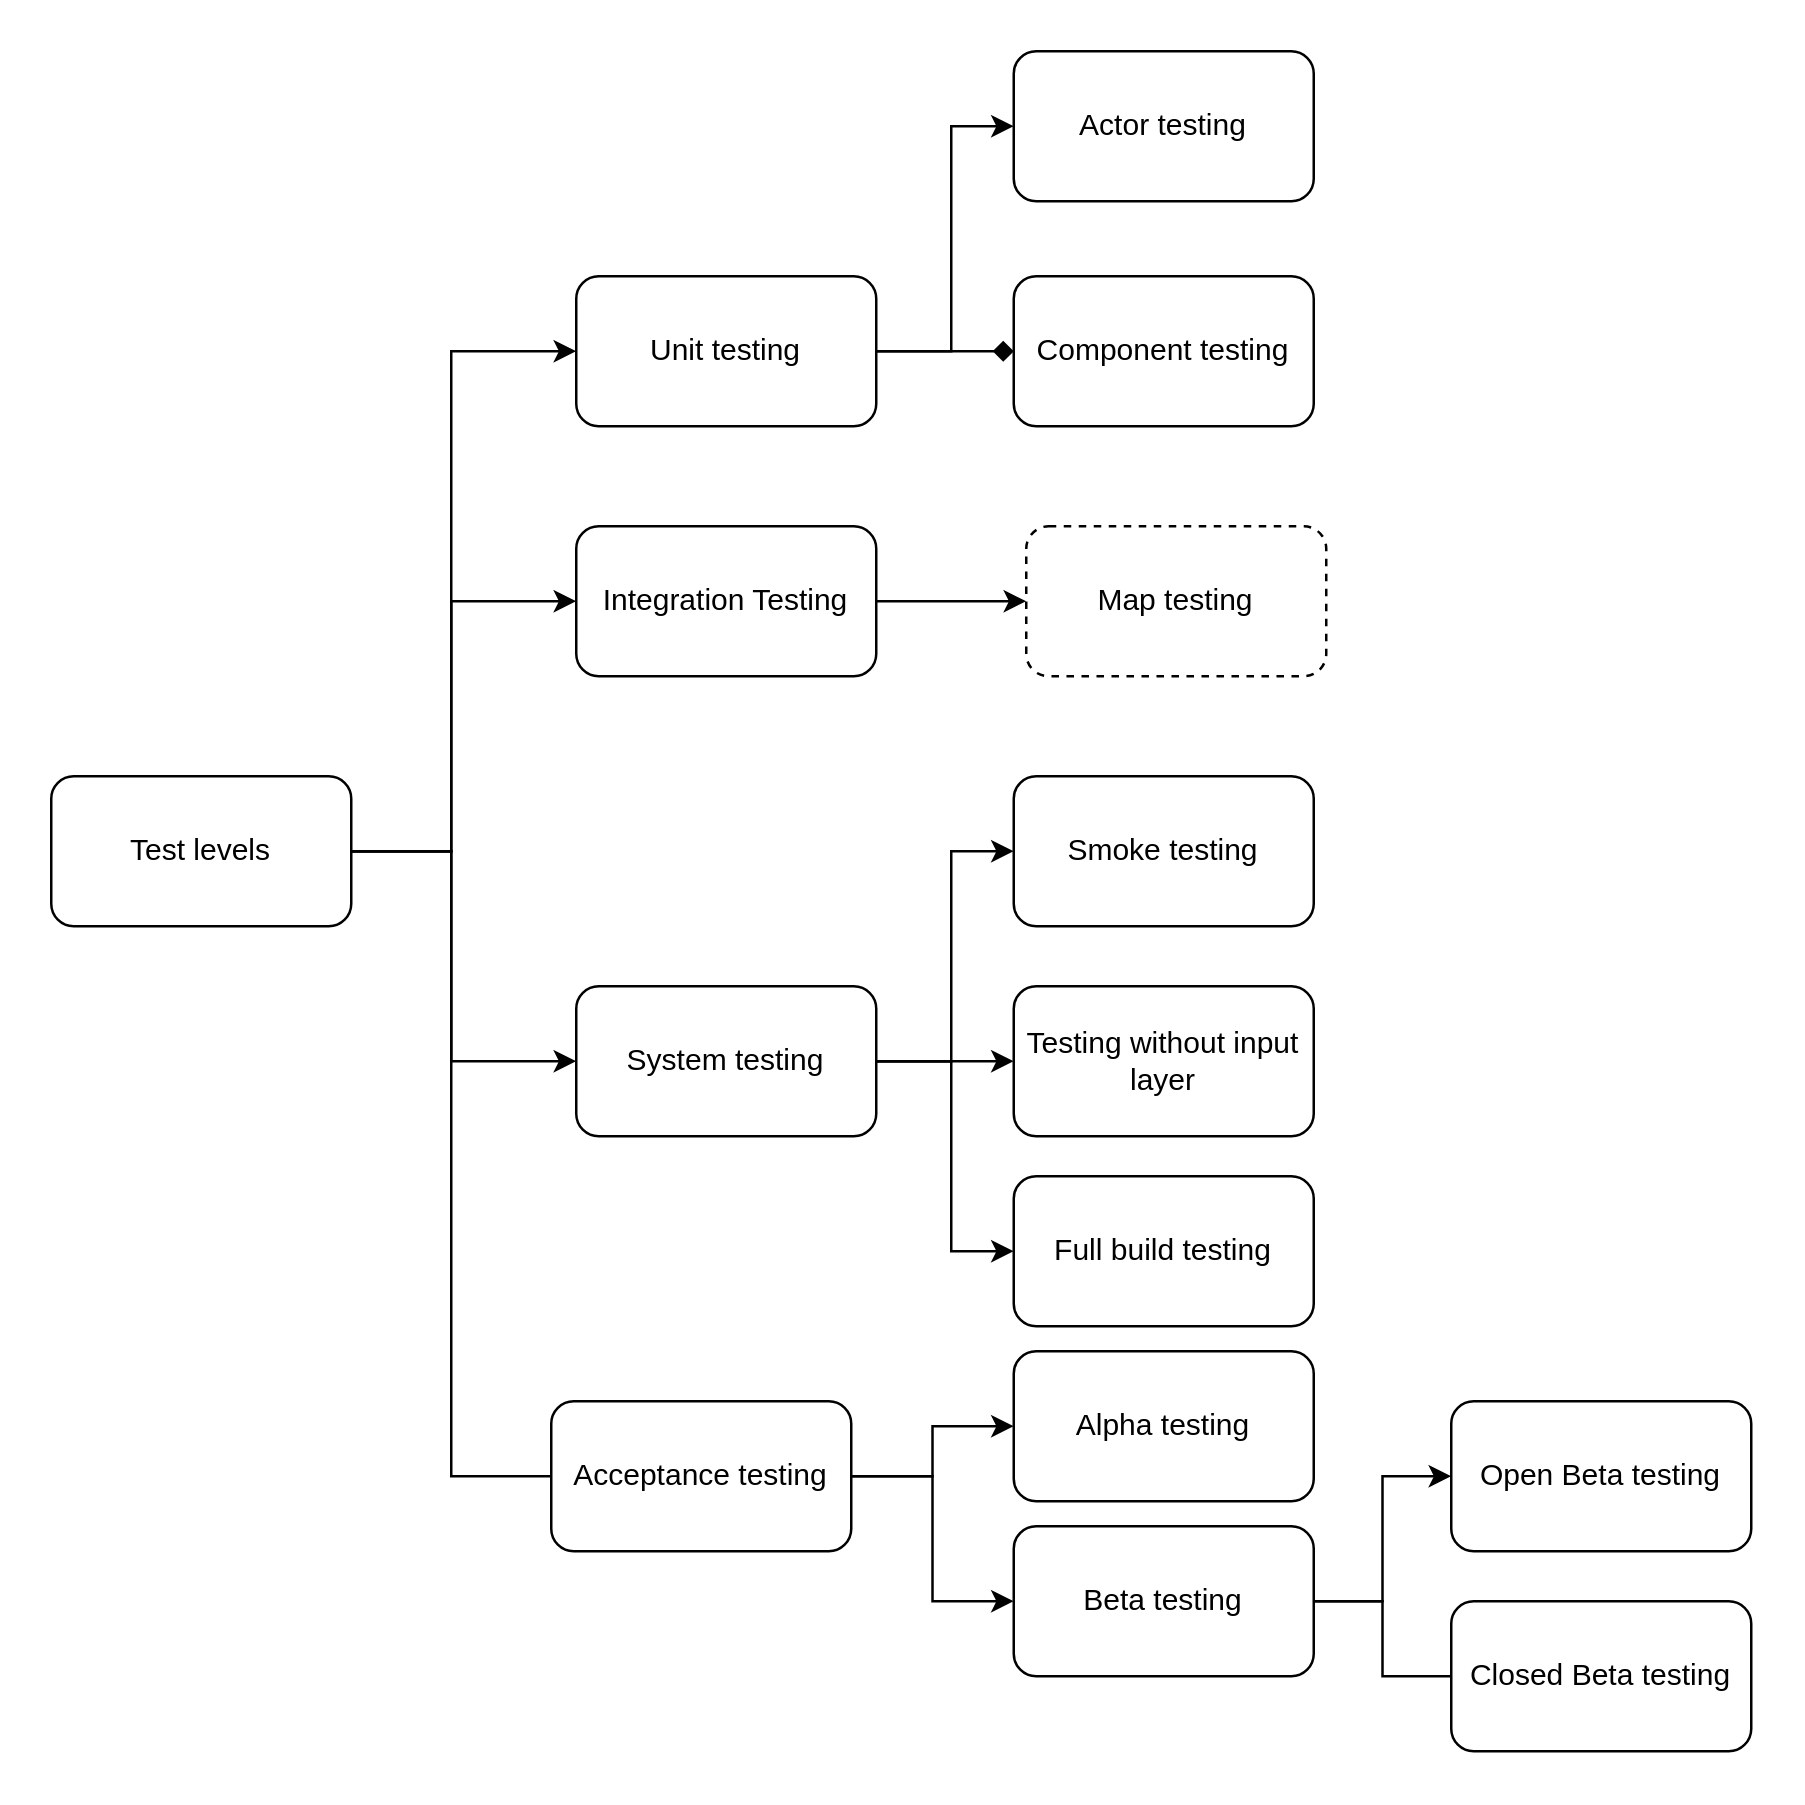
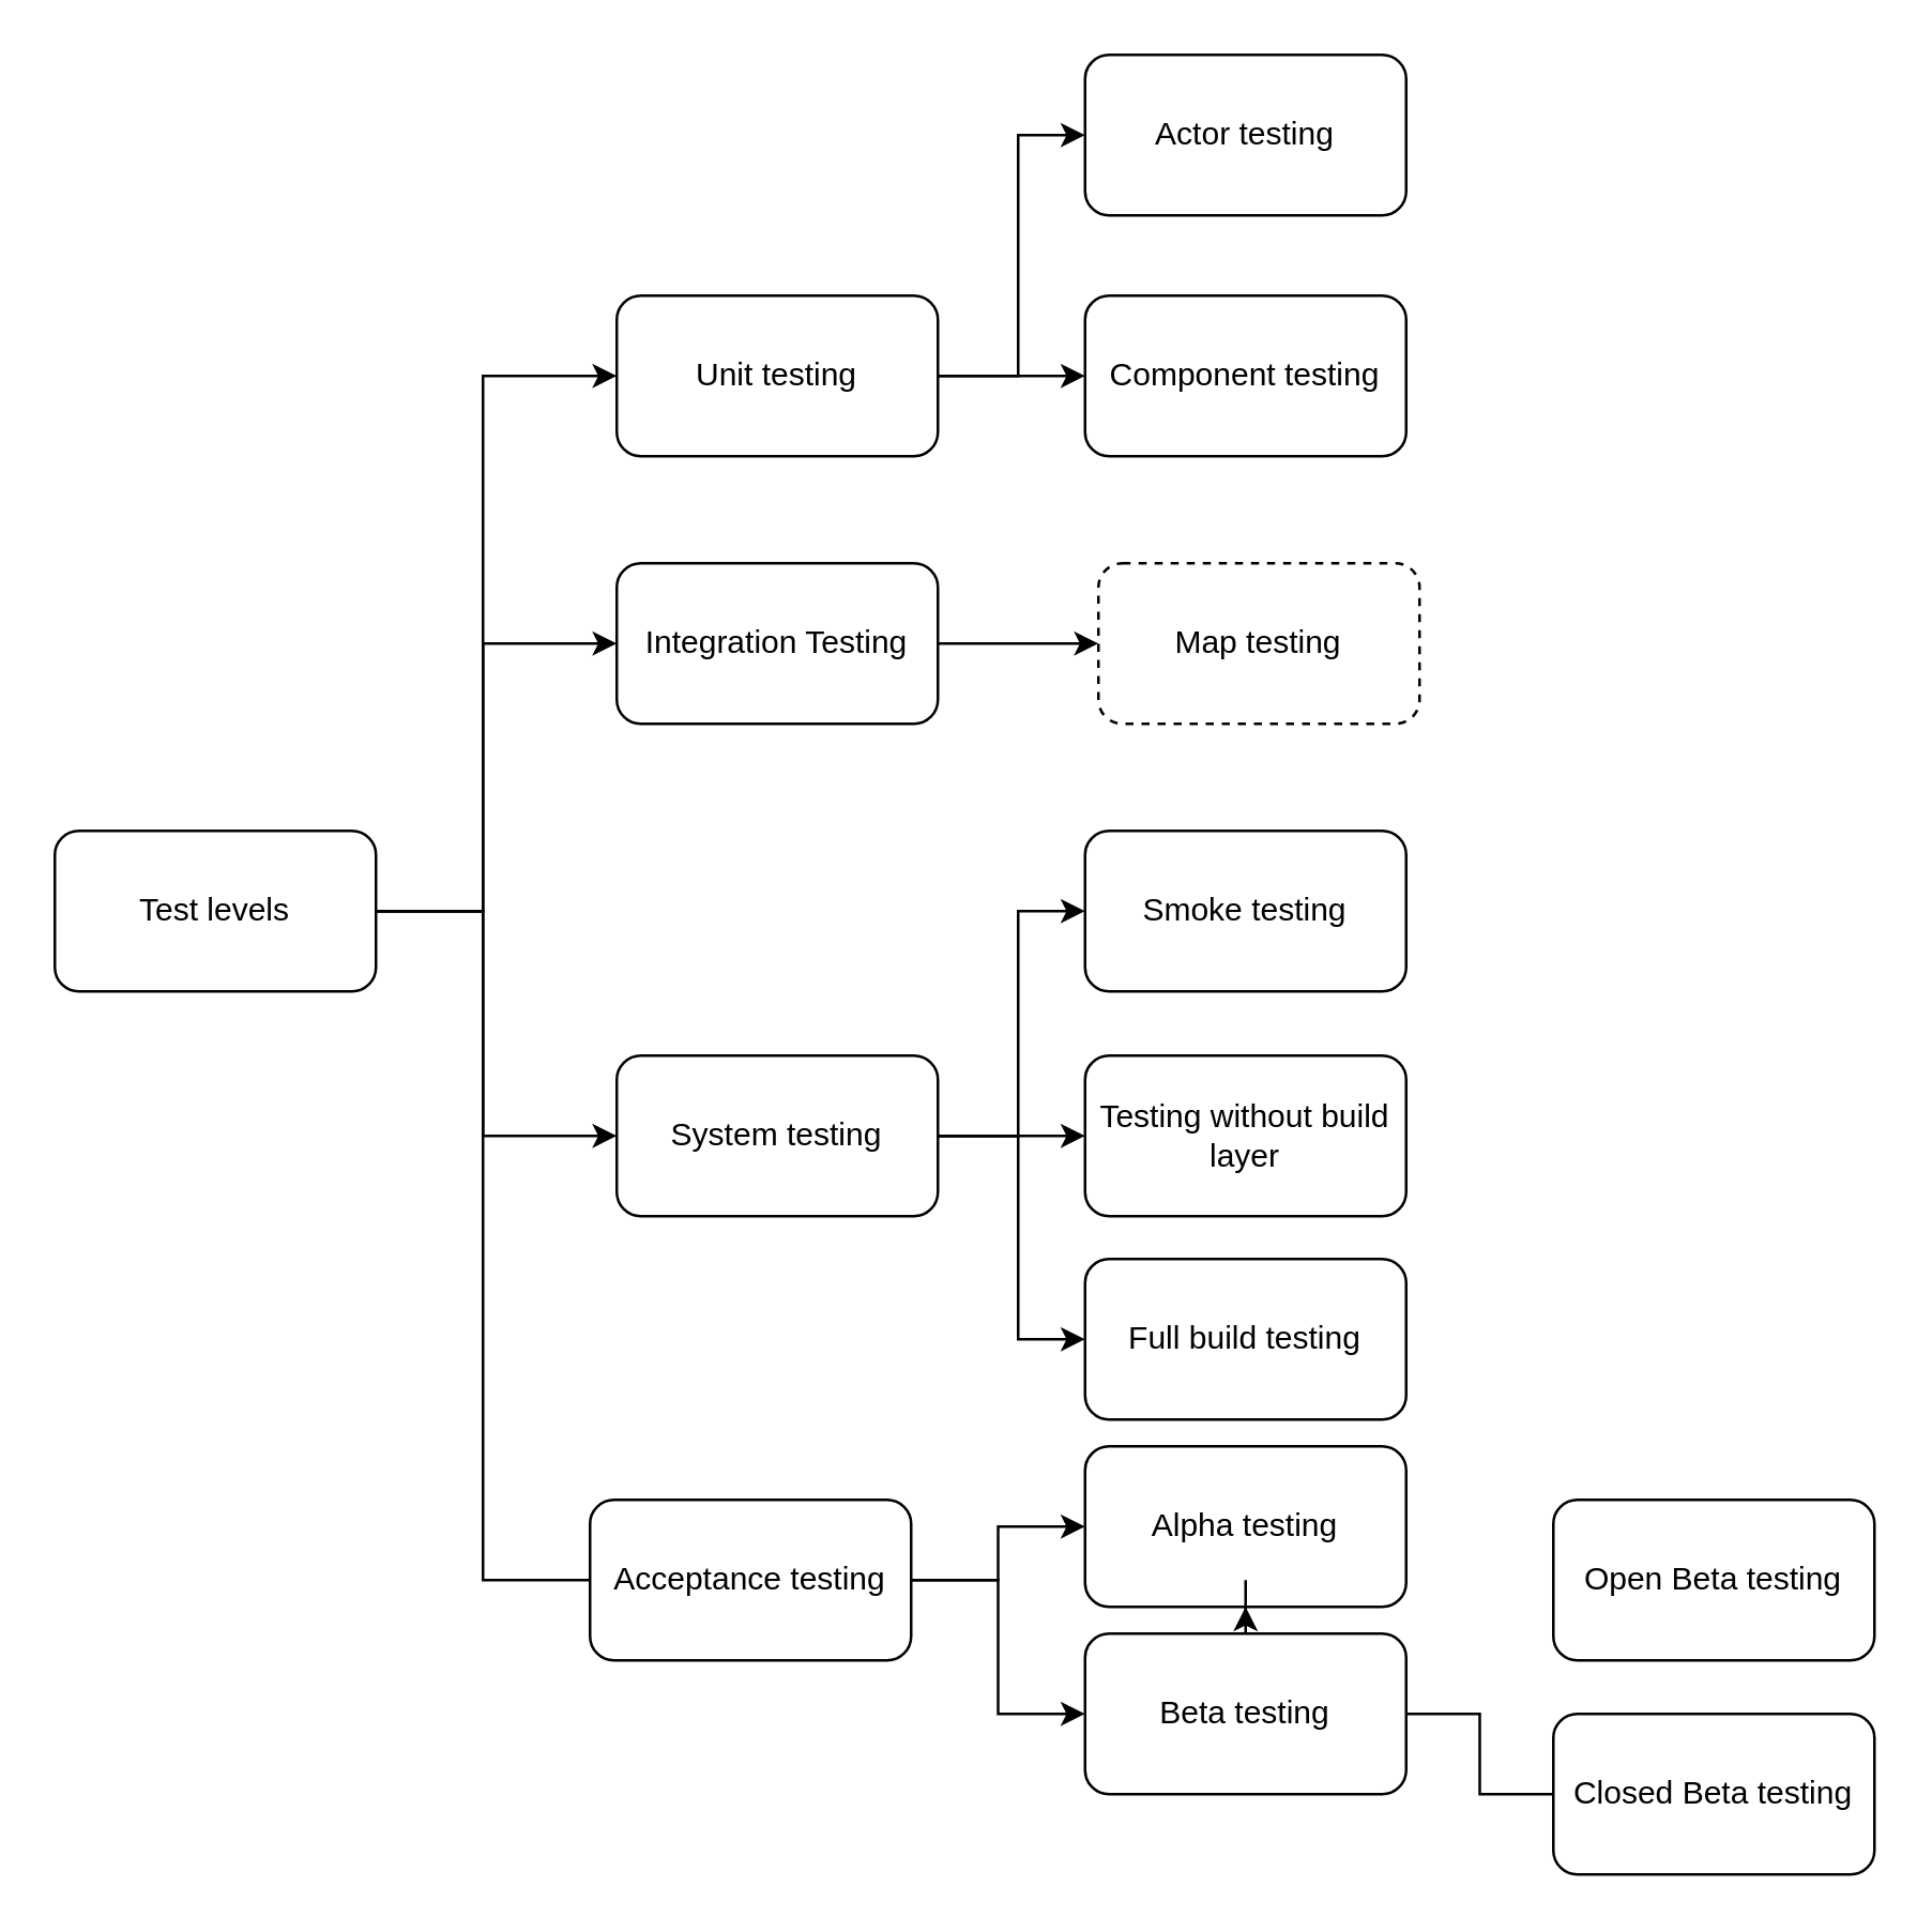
  <mxCell id="0" />
  <mxCell id="1" parent="0" />
  <mxCell id="2" value="" style="edgeStyle=orthogonalEdgeStyle;rounded=0;orthogonalLoop=1;jettySize=auto;html=1;entryX=0;entryY=0.5;entryDx=0;entryDy=0;" parent="1" source="6" target="9" edge="1"><mxGeometry relative="1" as="geometry"><Array as="points"><mxPoint x="180" y="340" /><mxPoint x="180" y="140" /></Array></mxGeometry></mxCell>
  <mxCell id="3" value="" style="edgeStyle=orthogonalEdgeStyle;rounded=0;orthogonalLoop=1;jettySize=auto;html=1;entryX=0;entryY=0.5;entryDx=0;entryDy=0;" parent="1" source="6" target="11" edge="1"><mxGeometry relative="1" as="geometry"><Array as="points"><mxPoint x="180" y="340" /><mxPoint x="180" y="240" /></Array></mxGeometry></mxCell>
  <mxCell id="4" value="" style="edgeStyle=orthogonalEdgeStyle;rounded=0;orthogonalLoop=1;jettySize=auto;html=1;" parent="1" source="6" target="14" edge="1"><mxGeometry relative="1" as="geometry"><Array as="points"><mxPoint x="180" y="340" /><mxPoint x="180" y="424" /></Array></mxGeometry></mxCell>
  <mxCell id="5" value="" style="edgeStyle=orthogonalEdgeStyle;rounded=0;orthogonalLoop=1;jettySize=auto;html=1;endArrow=none;" parent="1" source="6" target="16" edge="1"><mxGeometry relative="1" as="geometry"><Array as="points"><mxPoint x="180" y="340" /><mxPoint x="180" y="590" /></Array></mxGeometry></mxCell>
  <mxCell id="6" value="Test levels" style="rounded=1;whiteSpace=wrap;html=1;" parent="1" vertex="1"><mxGeometry x="20" y="310" width="120" height="60" as="geometry" /></mxCell>
- <mxCell id="7" value="" style="edgeStyle=orthogonalEdgeStyle;rounded=0;orthogonalLoop=1;jettySize=auto;html=1;entryX=0;entryY=0.5;entryDx=0;entryDy=0;endArrow=diamond;" parent="1" source="9" target="19" edge="1"><mxGeometry relative="1" as="geometry" /></mxCell>
+ <mxCell id="7" value="" style="edgeStyle=orthogonalEdgeStyle;rounded=0;orthogonalLoop=1;jettySize=auto;html=1;entryX=0;entryY=0.5;entryDx=0;entryDy=0;" parent="1" source="9" target="19" edge="1"><mxGeometry relative="1" as="geometry" /></mxCell>
  <mxCell id="8" value="" style="edgeStyle=orthogonalEdgeStyle;rounded=0;orthogonalLoop=1;jettySize=auto;html=1;" parent="1" source="9" target="18" edge="1"><mxGeometry relative="1" as="geometry"><Array as="points"><mxPoint x="380" y="140" /><mxPoint x="380" y="50" /></Array></mxGeometry></mxCell>
  <mxCell id="9" value="Unit testing" style="rounded=1;whiteSpace=wrap;html=1;" parent="1" vertex="1"><mxGeometry x="230" y="110" width="120" height="60" as="geometry" /></mxCell>
  <mxCell id="10" value="" style="edgeStyle=orthogonalEdgeStyle;rounded=0;orthogonalLoop=1;jettySize=auto;html=1;" parent="1" source="11" target="17" edge="1"><mxGeometry relative="1" as="geometry" /></mxCell>
  <mxCell id="11" value="Integration Testing" style="rounded=1;whiteSpace=wrap;html=1;" parent="1" vertex="1"><mxGeometry x="230" y="210" width="120" height="60" as="geometry" /></mxCell>
  <mxCell id="12" value="" style="edgeStyle=orthogonalEdgeStyle;rounded=0;orthogonalLoop=1;jettySize=auto;html=1;entryX=0;entryY=0.5;entryDx=0;entryDy=0;" parent="1" source="14" target="23" edge="1"><mxGeometry relative="1" as="geometry"><mxPoint x="400" y="424" as="targetPoint" /></mxGeometry></mxCell>
  <mxCell id="13" value="" style="edgeStyle=orthogonalEdgeStyle;rounded=0;orthogonalLoop=1;jettySize=auto;html=1;" parent="1" source="14" target="20" edge="1"><mxGeometry relative="1" as="geometry"><Array as="points"><mxPoint x="380" y="424" /><mxPoint x="380" y="340" /></Array></mxGeometry></mxCell>
  <mxCell id="14" value="System testing" style="rounded=1;whiteSpace=wrap;html=1;" parent="1" vertex="1"><mxGeometry x="230" y="394" width="120" height="60" as="geometry" /></mxCell>
  <mxCell id="15" value="" style="edgeStyle=orthogonalEdgeStyle;rounded=0;orthogonalLoop=1;jettySize=auto;html=1;" parent="1" source="16" target="24" edge="1"><mxGeometry relative="1" as="geometry" /></mxCell>
  <mxCell id="16" value="Acceptance testing" style="rounded=1;whiteSpace=wrap;html=1;" parent="1" vertex="1"><mxGeometry x="220" y="560" width="120" height="60" as="geometry" /></mxCell>
  <mxCell id="17" value="Map testing" style="rounded=1;whiteSpace=wrap;html=1;dashed=1;" parent="1" vertex="1"><mxGeometry x="410" y="210" width="120" height="60" as="geometry" /></mxCell>
  <mxCell id="18" value="Actor testing" style="rounded=1;whiteSpace=wrap;html=1;" parent="1" vertex="1"><mxGeometry x="405" y="20" width="120" height="60" as="geometry" /></mxCell>
  <mxCell id="19" value="Component testing" style="rounded=1;whiteSpace=wrap;html=1;" parent="1" vertex="1"><mxGeometry x="405" y="110" width="120" height="60" as="geometry" /></mxCell>
  <mxCell id="20" value="Smoke testing" style="rounded=1;whiteSpace=wrap;html=1;" parent="1" vertex="1"><mxGeometry x="405" y="310" width="120" height="60" as="geometry" /></mxCell>
  <mxCell id="21" value="" style="edgeStyle=orthogonalEdgeStyle;rounded=0;orthogonalLoop=1;jettySize=auto;html=1;exitX=1;exitY=0.5;exitDx=0;exitDy=0;entryX=0;entryY=0.5;entryDx=0;entryDy=0;" parent="1" source="14" target="22" edge="1"><mxGeometry relative="1" as="geometry"><mxPoint x="350" y="519.5" as="sourcePoint" /><Array as="points"><mxPoint x="380" y="424" /><mxPoint x="380" y="500" /></Array></mxGeometry></mxCell>
  <mxCell id="22" value="Full build testing" style="rounded=1;whiteSpace=wrap;html=1;" parent="1" vertex="1"><mxGeometry x="405" y="470" width="120" height="60" as="geometry" /></mxCell>
- <mxCell id="23" value="Testing without input layer" style="rounded=1;whiteSpace=wrap;html=1;" parent="1" vertex="1"><mxGeometry x="405" y="394" width="120" height="60" as="geometry" /></mxCell>
+ <mxCell id="23" value="Testing without build layer" style="rounded=1;whiteSpace=wrap;html=1;" parent="1" vertex="1"><mxGeometry x="405" y="394" width="120" height="60" as="geometry" /></mxCell>
  <mxCell id="24" value="Alpha testing" style="rounded=1;whiteSpace=wrap;html=1;" parent="1" vertex="1"><mxGeometry x="405" y="540" width="120" height="60" as="geometry" /></mxCell>
- <mxCell id="25" value="" style="edgeStyle=orthogonalEdgeStyle;rounded=0;orthogonalLoop=1;jettySize=auto;html=1;" parent="1" source="27" target="29" edge="1"><mxGeometry relative="1" as="geometry" /></mxCell>
+ <mxCell id="25" value="" style="edgeStyle=orthogonalEdgeStyle;rounded=0;orthogonalLoop=1;jettySize=auto;html=1;" parent="1" source="27" target="24" edge="1"><mxGeometry relative="1" as="geometry" /></mxCell>
  <mxCell id="26" value="" style="edgeStyle=orthogonalEdgeStyle;rounded=0;orthogonalLoop=1;jettySize=auto;html=1;endArrow=none;" parent="1" source="27" target="30" edge="1"><mxGeometry relative="1" as="geometry" /></mxCell>
  <mxCell id="27" value="Beta testing" style="rounded=1;whiteSpace=wrap;html=1;" parent="1" vertex="1"><mxGeometry x="405" y="610" width="120" height="60" as="geometry" /></mxCell>
  <mxCell id="28" value="" style="edgeStyle=orthogonalEdgeStyle;rounded=0;orthogonalLoop=1;jettySize=auto;html=1;exitX=1;exitY=0.5;exitDx=0;exitDy=0;entryX=0;entryY=0.5;entryDx=0;entryDy=0;" parent="1" source="16" target="27" edge="1"><mxGeometry relative="1" as="geometry"><mxPoint x="350" y="600" as="sourcePoint" /><mxPoint x="415" y="580" as="targetPoint" /></mxGeometry></mxCell>
  <mxCell id="29" value="Open Beta testing" style="rounded=1;whiteSpace=wrap;html=1;" parent="1" vertex="1"><mxGeometry x="580" y="560" width="120" height="60" as="geometry" /></mxCell>
  <mxCell id="30" value="Closed Beta testing" style="rounded=1;whiteSpace=wrap;html=1;" parent="1" vertex="1"><mxGeometry x="580" y="640" width="120" height="60" as="geometry" /></mxCell>
